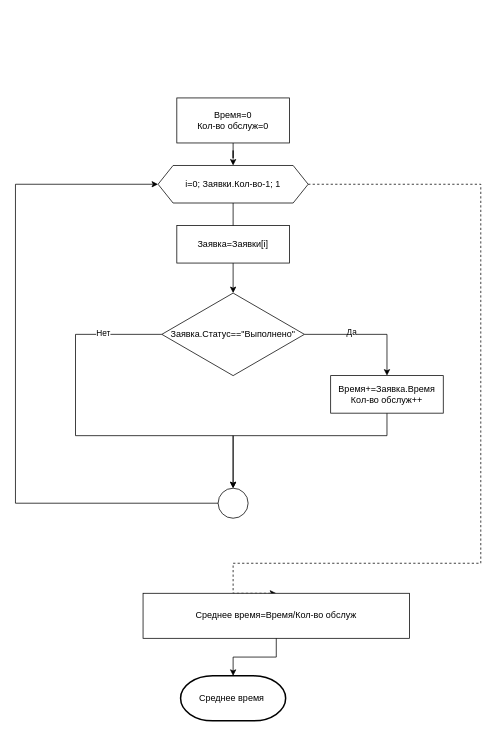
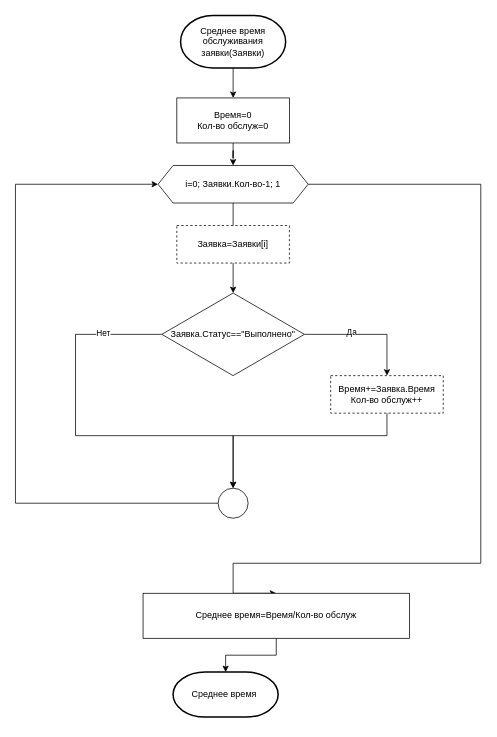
  <mxCell id="0" />
  <mxCell id="1" parent="0" />
+ <mxCell id="2" style="edgeStyle=orthogonalEdgeStyle;rounded=0;orthogonalLoop=1;jettySize=auto;html=1;entryX=0.5;entryY=0;entryDx=0;entryDy=0;" parent="1" source="3" target="5" edge="1"><mxGeometry relative="1" as="geometry" /></mxCell>
+ <mxCell id="3" value="Среднее время обслуживания заявки(Заявки)" style="strokeWidth=2;html=1;shape=mxgraph.flowchart.terminator;whiteSpace=wrap;" parent="1" vertex="1"><mxGeometry x="240" y="20" width="140" height="70" as="geometry" /></mxCell>
  <mxCell id="4" style="edgeStyle=orthogonalEdgeStyle;rounded=0;orthogonalLoop=1;jettySize=auto;html=1;entryX=0.5;entryY=0;entryDx=0;entryDy=0;" parent="1" source="5" target="7" edge="1"><mxGeometry relative="1" as="geometry" /></mxCell>
  <mxCell id="5" value="Время=0&lt;div&gt;Кол-во обслуж=0&lt;/div&gt;" style="rounded=0;whiteSpace=wrap;html=1;" parent="1" vertex="1"><mxGeometry x="235" y="130" width="150" height="60" as="geometry" /></mxCell>
- <mxCell id="6" style="edgeStyle=orthogonalEdgeStyle;rounded=0;orthogonalLoop=1;jettySize=auto;html=1;exitX=1;exitY=0.5;exitDx=0;exitDy=0;entryX=0.5;entryY=0;entryDx=0;entryDy=0;dashed=1;" parent="1" source="7" target="19" edge="1"><mxGeometry relative="1" as="geometry"><mxPoint x="320" y="750" as="targetPoint" /><Array as="points"><mxPoint x="640" y="245" /><mxPoint x="640" y="750" /><mxPoint x="310" y="750" /></Array></mxGeometry></mxCell>
+ <mxCell id="6" style="edgeStyle=orthogonalEdgeStyle;rounded=0;orthogonalLoop=1;jettySize=auto;html=1;exitX=1;exitY=0.5;exitDx=0;exitDy=0;entryX=0.5;entryY=0;entryDx=0;entryDy=0;" parent="1" source="7" target="19" edge="1"><mxGeometry relative="1" as="geometry"><mxPoint x="320" y="750" as="targetPoint" /><Array as="points"><mxPoint x="640" y="245" /><mxPoint x="640" y="750" /><mxPoint x="310" y="750" /></Array></mxGeometry></mxCell>
  <mxCell id="7" value="i=0; Заявки.Кол-во-1; 1" style="shape=hexagon;perimeter=hexagonPerimeter2;whiteSpace=wrap;html=1;fixedSize=1;" parent="1" vertex="1"><mxGeometry x="210" y="220" width="200" height="50" as="geometry" /></mxCell>
  <mxCell id="8" style="edgeStyle=orthogonalEdgeStyle;rounded=0;orthogonalLoop=1;jettySize=auto;html=1;entryX=0.5;entryY=0;entryDx=0;entryDy=0;" parent="1" source="9" target="14" edge="1"><mxGeometry relative="1" as="geometry" /></mxCell>
- <mxCell id="9" value="Заявка=Заявки[i]" style="rounded=0;whiteSpace=wrap;html=1;" parent="1" vertex="1"><mxGeometry x="235" y="300" width="150" height="50" as="geometry" /></mxCell>
+ <mxCell id="9" value="Заявка=Заявки[i]" style="rounded=0;whiteSpace=wrap;html=1;dashed=1;" parent="1" vertex="1"><mxGeometry x="235" y="300" width="150" height="50" as="geometry" /></mxCell>
  <mxCell id="10" style="edgeStyle=orthogonalEdgeStyle;rounded=0;orthogonalLoop=1;jettySize=auto;html=1;exitX=1;exitY=0.5;exitDx=0;exitDy=0;entryX=0.5;entryY=0;entryDx=0;entryDy=0;" parent="1" source="14" target="16" edge="1"><mxGeometry relative="1" as="geometry" /></mxCell>
  <mxCell id="11" value="Да" style="edgeLabel;html=1;align=center;verticalAlign=middle;resizable=0;points=[];" parent="10" vertex="1" connectable="0"><mxGeometry x="-0.248" y="4" relative="1" as="geometry"><mxPoint as="offset" /></mxGeometry></mxCell>
  <mxCell id="12" style="edgeStyle=orthogonalEdgeStyle;rounded=0;orthogonalLoop=1;jettySize=auto;html=1;entryX=0.5;entryY=0;entryDx=0;entryDy=0;entryPerimeter=0;" parent="1" source="14" target="18" edge="1"><mxGeometry relative="1" as="geometry"><mxPoint x="290" y="650" as="targetPoint" /><Array as="points"><mxPoint x="100" y="445" /><mxPoint x="100" y="580" /><mxPoint x="310" y="580" /></Array></mxGeometry></mxCell>
  <mxCell id="13" value="Нет" style="edgeLabel;html=1;align=center;verticalAlign=middle;resizable=0;points=[];" parent="12" vertex="1" connectable="0"><mxGeometry x="-0.702" y="-2" relative="1" as="geometry"><mxPoint as="offset" /></mxGeometry></mxCell>
  <mxCell id="14" value="Заявка.Статус==&quot;Выполнено&quot;" style="rhombus;whiteSpace=wrap;html=1;" parent="1" vertex="1"><mxGeometry x="215" y="390" width="190" height="110" as="geometry" /></mxCell>
  <mxCell id="15" style="edgeStyle=orthogonalEdgeStyle;rounded=0;orthogonalLoop=1;jettySize=auto;html=1;entryX=0.5;entryY=0;entryDx=0;entryDy=0;entryPerimeter=0;" parent="1" source="16" target="18" edge="1"><mxGeometry relative="1" as="geometry"><mxPoint x="290" y="650" as="targetPoint" /><Array as="points"><mxPoint x="515" y="580" /><mxPoint x="310" y="580" /></Array></mxGeometry></mxCell>
- <mxCell id="16" value="Время+=Заявка.Время&lt;div&gt;Кол-во обслуж++&lt;/div&gt;" style="rounded=0;whiteSpace=wrap;html=1;" parent="1" vertex="1"><mxGeometry x="440" y="500" width="150" height="50" as="geometry" /></mxCell>
+ <mxCell id="16" value="Время+=Заявка.Время&lt;div&gt;Кол-во обслуж++&lt;/div&gt;" style="rounded=0;whiteSpace=wrap;html=1;dashed=1;" parent="1" vertex="1"><mxGeometry x="440" y="500" width="150" height="50" as="geometry" /></mxCell>
  <mxCell id="17" style="edgeStyle=orthogonalEdgeStyle;rounded=0;orthogonalLoop=1;jettySize=auto;html=1;entryX=0;entryY=0.5;entryDx=0;entryDy=0;" parent="1" source="18" target="7" edge="1"><mxGeometry relative="1" as="geometry"><mxPoint x="50" y="230" as="targetPoint" /><Array as="points"><mxPoint x="20" y="670" /><mxPoint x="20" y="245" /></Array></mxGeometry></mxCell>
  <mxCell id="18" value="" style="verticalLabelPosition=bottom;verticalAlign=top;html=1;shape=mxgraph.flowchart.on-page_reference;" parent="1" vertex="1"><mxGeometry x="290" y="650" width="40" height="40" as="geometry" /></mxCell>
  <mxCell id="19" value="Среднее время=Время/Кол-во обслуж" style="rounded=0;whiteSpace=wrap;html=1;" parent="1" vertex="1"><mxGeometry x="190" y="790" width="355" height="60" as="geometry" /></mxCell>
- <mxCell id="20" value="Среднее время&amp;nbsp;" style="strokeWidth=2;html=1;shape=mxgraph.flowchart.terminator;whiteSpace=wrap;" parent="1" vertex="1"><mxGeometry x="240" y="900" width="140" height="60" as="geometry" /></mxCell>
+ <mxCell id="20" value="Среднее время&amp;nbsp;" style="strokeWidth=2;html=1;shape=mxgraph.flowchart.terminator;whiteSpace=wrap;" parent="1" vertex="1"><mxGeometry x="230" y="895" width="140" height="60" as="geometry" /></mxCell>
  <mxCell id="21" value="" style="endArrow=none;html=1;rounded=0;exitX=0.5;exitY=1;exitDx=0;exitDy=0;entryX=0.5;entryY=0;entryDx=0;entryDy=0;" parent="1" source="7" target="9" edge="1"><mxGeometry width="50" height="50" relative="1" as="geometry"><mxPoint x="350" y="590" as="sourcePoint" /><mxPoint x="400" y="540" as="targetPoint" /></mxGeometry></mxCell>
  <mxCell id="22" style="edgeStyle=orthogonalEdgeStyle;rounded=0;orthogonalLoop=1;jettySize=auto;html=1;entryX=0.5;entryY=0;entryDx=0;entryDy=0;entryPerimeter=0;" parent="1" source="19" target="20" edge="1"><mxGeometry relative="1" as="geometry" /></mxCell>
